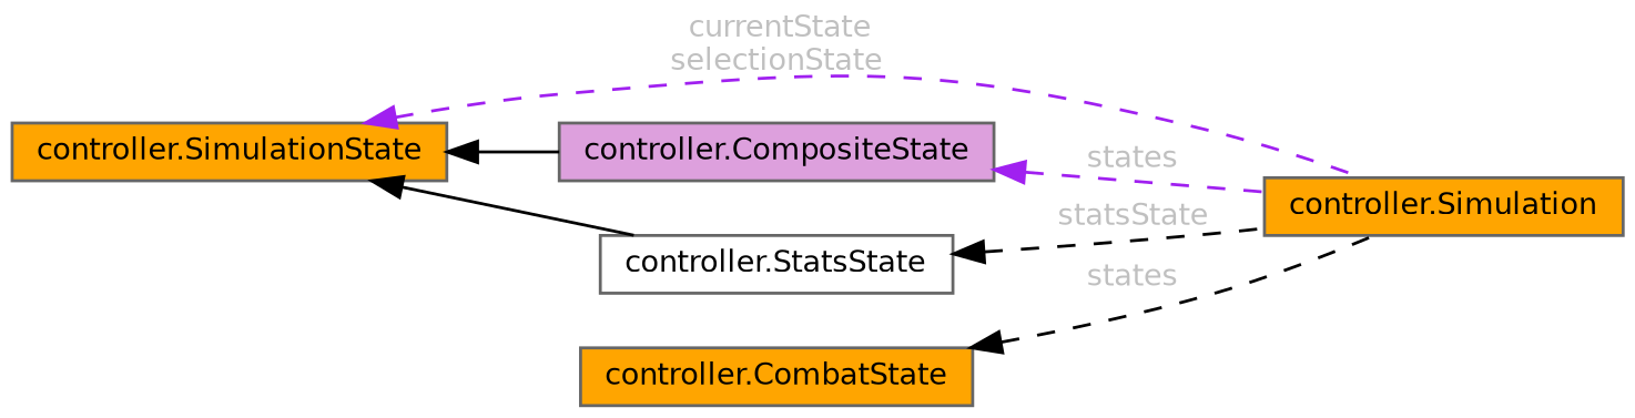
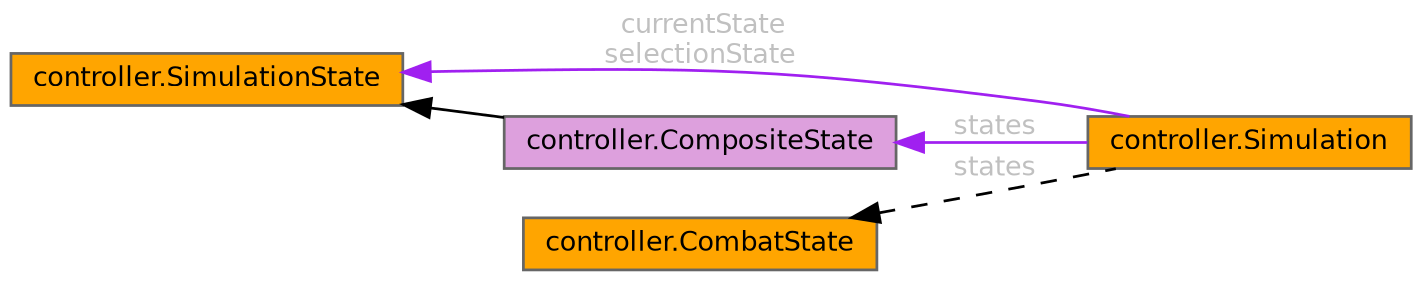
  digraph {
    rankdir=LR
    node [color=gray40 fillcolor=orange fontname=Helvetica fontsize=10 shape=box style=filled]
    edge [color=black dir=back fontcolor=grey fontname=Helvetica fontsize=10 labelfontname=Helvetica labelfontsize=10 style=dashed]
    n1 [fontcolor=black height=0.2 label="controller.Simulation" width=0.4]
    n2 [fillcolor=plum height=0.2 label="controller.CompositeState" width=0.4]
    n3 [height=0.2 label="controller.SimulationState" width=0.4]
-   n4 [fillcolor=white height=0.2 label="controller.StatsState" width=0.4]
    n5 [height=0.2 label="controller.CombatState" width=0.4]
-   n2 -> n1 [color=purple label=" states"]
-   n3 -> n1 [color=purple label=" currentState\nselectionState"]
+   n2 -> n1 [color=purple label=" states" style=solid]
+   n3 -> n1 [color=purple label=" currentState\nselectionState" style=solid]
    n3 -> n2 [style=solid fontcolor=""]
-   n3 -> n4 [style=solid fontcolor=""]
-   n4 -> n1 [label=" statsState"]
    n5 -> n1 [label=" states"]
  }
